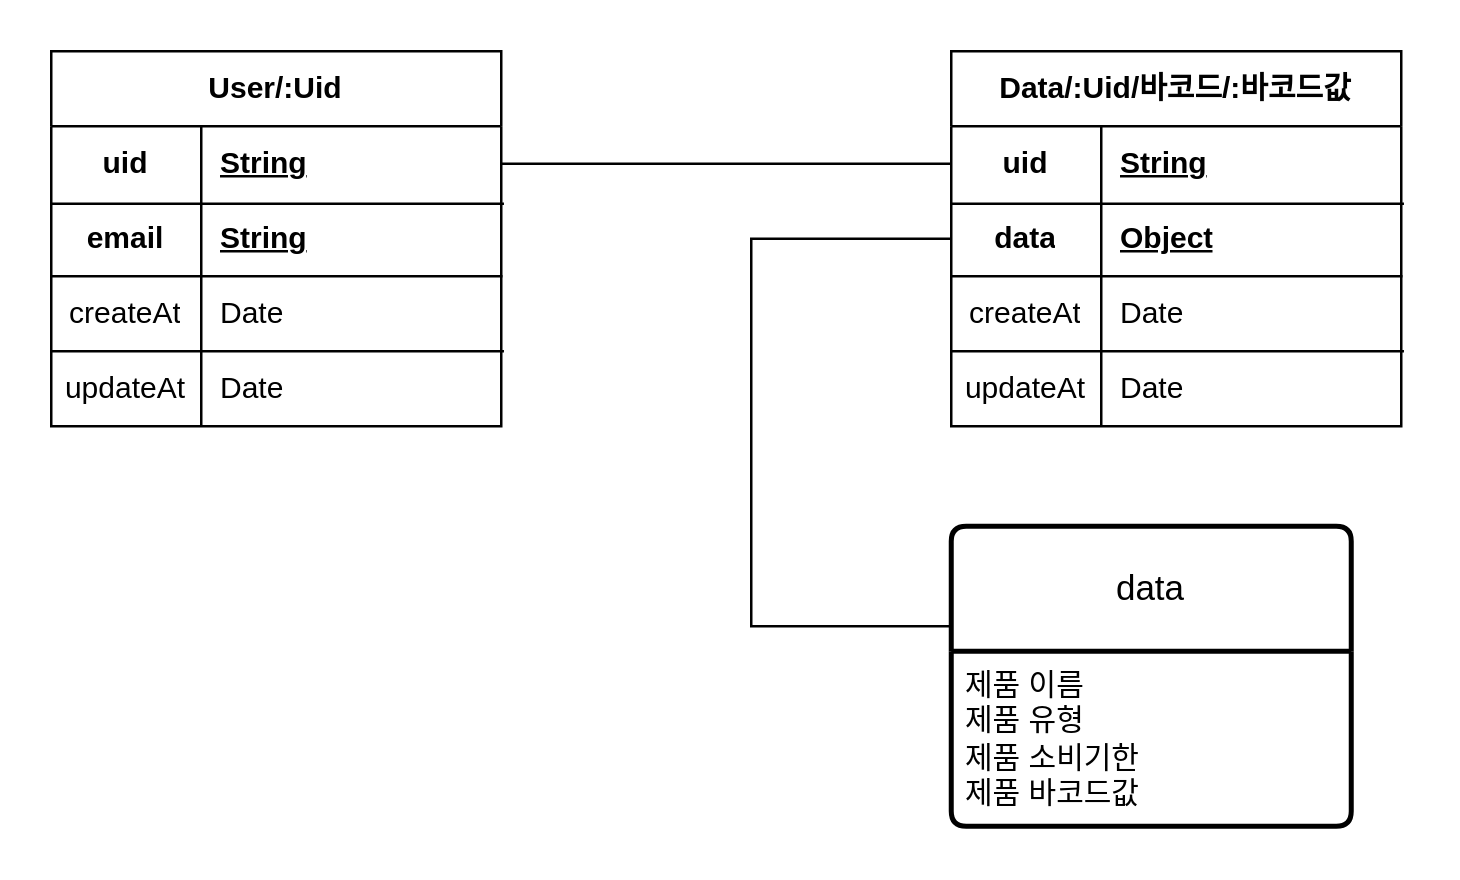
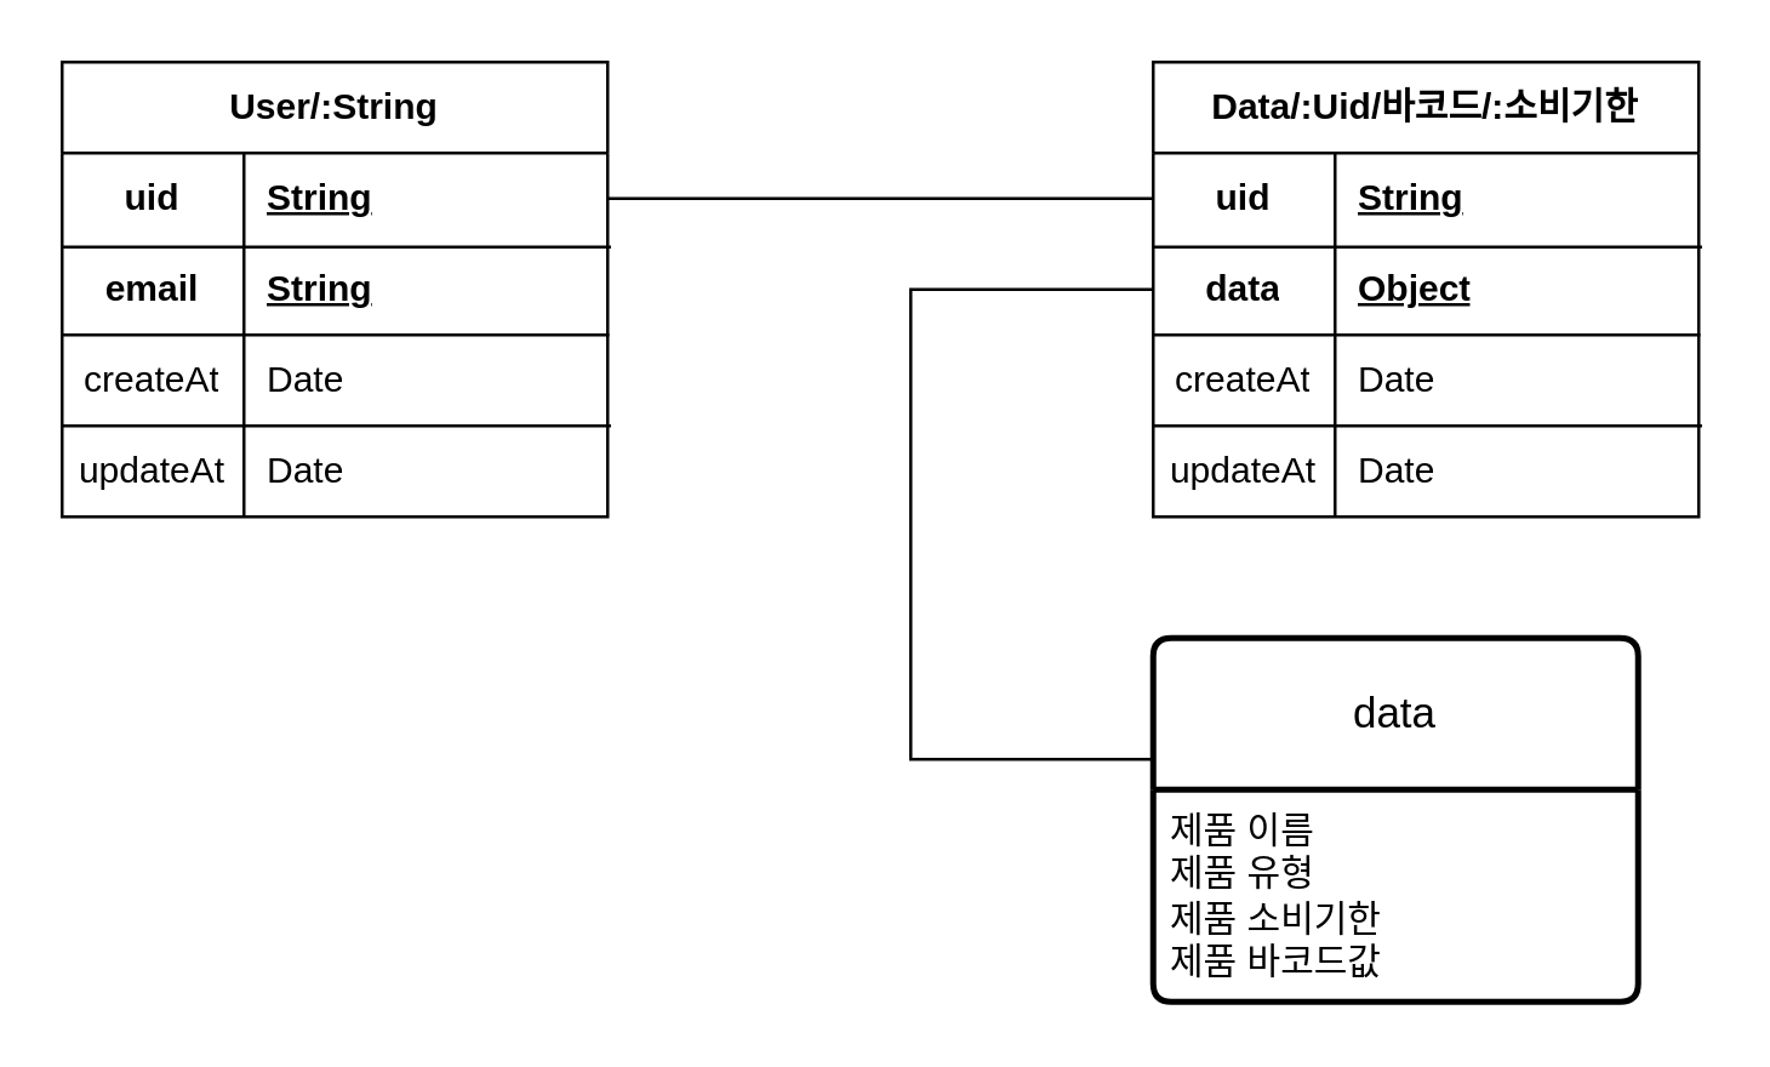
  <mxCell id="0" />
  <mxCell id="1" parent="0" />
- <mxCell id="2" value="User/:Uid" style="shape=table;startSize=30;container=1;collapsible=1;childLayout=tableLayout;fixedRows=1;rowLines=0;fontStyle=1;align=center;resizeLast=1;html=1;whiteSpace=wrap;" vertex="1" parent="1"><mxGeometry x="20" y="20" width="180" height="150" as="geometry" /></mxCell>
+ <mxCell id="2" value="User/:String" style="shape=table;startSize=30;container=1;collapsible=1;childLayout=tableLayout;fixedRows=1;rowLines=0;fontStyle=1;align=center;resizeLast=1;html=1;whiteSpace=wrap;" vertex="1" parent="1"><mxGeometry x="20" y="20" width="180" height="150" as="geometry" /></mxCell>
  <mxCell id="3" value="" style="shape=tableRow;horizontal=0;startSize=0;swimlaneHead=0;swimlaneBody=0;fillColor=none;collapsible=0;dropTarget=0;points=[[0,0.5],[1,0.5]];portConstraint=eastwest;top=0;left=0;right=0;bottom=0;html=1;" vertex="1" parent="2"><mxGeometry y="30" width="180" height="30" as="geometry" /></mxCell>
  <mxCell id="4" value="uid" style="shape=partialRectangle;connectable=0;fillColor=none;top=0;left=0;bottom=0;right=0;fontStyle=1;overflow=hidden;html=1;whiteSpace=wrap;" vertex="1" parent="3"><mxGeometry width="60" height="30" as="geometry"><mxRectangle width="60" height="30" as="alternateBounds" /></mxGeometry></mxCell>
  <mxCell id="5" value="String" style="shape=partialRectangle;connectable=0;fillColor=none;top=0;left=0;bottom=0;right=0;align=left;spacingLeft=6;fontStyle=5;overflow=hidden;html=1;whiteSpace=wrap;" vertex="1" parent="3"><mxGeometry x="60" width="120" height="30" as="geometry"><mxRectangle width="120" height="30" as="alternateBounds" /></mxGeometry></mxCell>
  <mxCell id="6" value="" style="shape=tableRow;horizontal=0;startSize=0;swimlaneHead=0;swimlaneBody=0;fillColor=none;collapsible=0;dropTarget=0;points=[[0,0.5],[1,0.5]];portConstraint=eastwest;top=0;left=0;right=0;bottom=1;html=1;" vertex="1" parent="2"><mxGeometry y="60" width="180" height="30" as="geometry" /></mxCell>
  <mxCell id="7" value="email" style="shape=partialRectangle;connectable=0;fillColor=none;top=0;left=0;bottom=0;right=0;fontStyle=1;overflow=hidden;html=1;whiteSpace=wrap;" vertex="1" parent="6"><mxGeometry width="60" height="30" as="geometry"><mxRectangle width="60" height="30" as="alternateBounds" /></mxGeometry></mxCell>
  <mxCell id="8" value="String" style="shape=partialRectangle;connectable=0;fillColor=none;top=0;left=0;bottom=0;right=0;align=left;spacingLeft=6;fontStyle=5;overflow=hidden;html=1;whiteSpace=wrap;" vertex="1" parent="6"><mxGeometry x="60" width="120" height="30" as="geometry"><mxRectangle width="120" height="30" as="alternateBounds" /></mxGeometry></mxCell>
  <mxCell id="9" value="" style="shape=tableRow;horizontal=0;startSize=0;swimlaneHead=0;swimlaneBody=0;fillColor=none;collapsible=0;dropTarget=0;points=[[0,0.5],[1,0.5]];portConstraint=eastwest;top=0;left=0;right=0;bottom=0;html=1;" vertex="1" parent="2"><mxGeometry y="90" width="180" height="30" as="geometry" /></mxCell>
  <mxCell id="10" value="createAt" style="shape=partialRectangle;connectable=0;fillColor=none;top=0;left=0;bottom=0;right=0;editable=1;overflow=hidden;html=1;whiteSpace=wrap;" vertex="1" parent="9"><mxGeometry width="60" height="30" as="geometry"><mxRectangle width="60" height="30" as="alternateBounds" /></mxGeometry></mxCell>
  <mxCell id="11" value="Date" style="shape=partialRectangle;connectable=0;fillColor=none;top=0;left=0;bottom=0;right=0;align=left;spacingLeft=6;overflow=hidden;html=1;whiteSpace=wrap;" vertex="1" parent="9"><mxGeometry x="60" width="120" height="30" as="geometry"><mxRectangle width="120" height="30" as="alternateBounds" /></mxGeometry></mxCell>
  <mxCell id="12" value="" style="shape=tableRow;horizontal=0;startSize=0;swimlaneHead=0;swimlaneBody=0;fillColor=none;collapsible=0;dropTarget=0;points=[[0,0.5],[1,0.5]];portConstraint=eastwest;top=0;left=0;right=0;bottom=0;html=1;" vertex="1" parent="2"><mxGeometry y="120" width="180" height="30" as="geometry" /></mxCell>
  <mxCell id="13" value="updateAt" style="shape=partialRectangle;connectable=0;fillColor=none;top=0;left=0;bottom=0;right=0;editable=1;overflow=hidden;html=1;whiteSpace=wrap;" vertex="1" parent="12"><mxGeometry width="60" height="30" as="geometry"><mxRectangle width="60" height="30" as="alternateBounds" /></mxGeometry></mxCell>
  <mxCell id="14" value="Date" style="shape=partialRectangle;connectable=0;fillColor=none;top=0;left=0;bottom=0;right=0;align=left;spacingLeft=6;overflow=hidden;html=1;whiteSpace=wrap;" vertex="1" parent="12"><mxGeometry x="60" width="120" height="30" as="geometry"><mxRectangle width="120" height="30" as="alternateBounds" /></mxGeometry></mxCell>
  <mxCell id="15" value="" style="endArrow=none;html=1;rounded=0;entryX=1.006;entryY=0;entryDx=0;entryDy=0;entryPerimeter=0;" edge="1" parent="1"><mxGeometry relative="1" as="geometry"><mxPoint x="20" y="81" as="sourcePoint" /><mxPoint x="201.08" y="81" as="targetPoint" /></mxGeometry></mxCell>
  <mxCell id="16" value="" style="endArrow=none;html=1;rounded=0;entryX=1.006;entryY=0;entryDx=0;entryDy=0;entryPerimeter=0;" edge="1" parent="1"><mxGeometry relative="1" as="geometry"><mxPoint x="20" y="140" as="sourcePoint" /><mxPoint x="201.08" y="140" as="targetPoint" /></mxGeometry></mxCell>
- <mxCell id="17" value="Data/:Uid/바코드/:바코드값" style="shape=table;startSize=30;container=1;collapsible=1;childLayout=tableLayout;fixedRows=1;rowLines=0;fontStyle=1;align=center;resizeLast=1;html=1;whiteSpace=wrap;" vertex="1" parent="1"><mxGeometry x="380" y="20" width="180" height="150" as="geometry" /></mxCell>
+ <mxCell id="17" value="Data/:Uid/바코드/:소비기한" style="shape=table;startSize=30;container=1;collapsible=1;childLayout=tableLayout;fixedRows=1;rowLines=0;fontStyle=1;align=center;resizeLast=1;html=1;whiteSpace=wrap;" vertex="1" parent="1"><mxGeometry x="380" y="20" width="180" height="150" as="geometry" /></mxCell>
  <mxCell id="18" value="" style="shape=tableRow;horizontal=0;startSize=0;swimlaneHead=0;swimlaneBody=0;fillColor=none;collapsible=0;dropTarget=0;points=[[0,0.5],[1,0.5]];portConstraint=eastwest;top=0;left=0;right=0;bottom=0;html=1;" vertex="1" parent="17"><mxGeometry y="30" width="180" height="30" as="geometry" /></mxCell>
  <mxCell id="19" value="uid" style="shape=partialRectangle;connectable=0;fillColor=none;top=0;left=0;bottom=0;right=0;fontStyle=1;overflow=hidden;html=1;whiteSpace=wrap;" vertex="1" parent="18"><mxGeometry width="60" height="30" as="geometry"><mxRectangle width="60" height="30" as="alternateBounds" /></mxGeometry></mxCell>
  <mxCell id="20" value="String" style="shape=partialRectangle;connectable=0;fillColor=none;top=0;left=0;bottom=0;right=0;align=left;spacingLeft=6;fontStyle=5;overflow=hidden;html=1;whiteSpace=wrap;" vertex="1" parent="18"><mxGeometry x="60" width="120" height="30" as="geometry"><mxRectangle width="120" height="30" as="alternateBounds" /></mxGeometry></mxCell>
  <mxCell id="21" value="" style="shape=tableRow;horizontal=0;startSize=0;swimlaneHead=0;swimlaneBody=0;fillColor=none;collapsible=0;dropTarget=0;points=[[0,0.5],[1,0.5]];portConstraint=eastwest;top=0;left=0;right=0;bottom=1;html=1;" vertex="1" parent="17"><mxGeometry y="60" width="180" height="30" as="geometry" /></mxCell>
  <mxCell id="22" value="data" style="shape=partialRectangle;connectable=0;fillColor=none;top=0;left=0;bottom=0;right=0;fontStyle=1;overflow=hidden;html=1;whiteSpace=wrap;" vertex="1" parent="21"><mxGeometry width="60" height="30" as="geometry"><mxRectangle width="60" height="30" as="alternateBounds" /></mxGeometry></mxCell>
  <mxCell id="23" value="Object" style="shape=partialRectangle;connectable=0;fillColor=none;top=0;left=0;bottom=0;right=0;align=left;spacingLeft=6;fontStyle=5;overflow=hidden;html=1;whiteSpace=wrap;" vertex="1" parent="21"><mxGeometry x="60" width="120" height="30" as="geometry"><mxRectangle width="120" height="30" as="alternateBounds" /></mxGeometry></mxCell>
  <mxCell id="24" value="" style="shape=tableRow;horizontal=0;startSize=0;swimlaneHead=0;swimlaneBody=0;fillColor=none;collapsible=0;dropTarget=0;points=[[0,0.5],[1,0.5]];portConstraint=eastwest;top=0;left=0;right=0;bottom=0;html=1;" vertex="1" parent="17"><mxGeometry y="90" width="180" height="30" as="geometry" /></mxCell>
  <mxCell id="25" value="createAt" style="shape=partialRectangle;connectable=0;fillColor=none;top=0;left=0;bottom=0;right=0;editable=1;overflow=hidden;html=1;whiteSpace=wrap;" vertex="1" parent="24"><mxGeometry width="60" height="30" as="geometry"><mxRectangle width="60" height="30" as="alternateBounds" /></mxGeometry></mxCell>
  <mxCell id="26" value="Date" style="shape=partialRectangle;connectable=0;fillColor=none;top=0;left=0;bottom=0;right=0;align=left;spacingLeft=6;overflow=hidden;html=1;whiteSpace=wrap;" vertex="1" parent="24"><mxGeometry x="60" width="120" height="30" as="geometry"><mxRectangle width="120" height="30" as="alternateBounds" /></mxGeometry></mxCell>
  <mxCell id="27" value="" style="shape=tableRow;horizontal=0;startSize=0;swimlaneHead=0;swimlaneBody=0;fillColor=none;collapsible=0;dropTarget=0;points=[[0,0.5],[1,0.5]];portConstraint=eastwest;top=0;left=0;right=0;bottom=0;html=1;" vertex="1" parent="17"><mxGeometry y="120" width="180" height="30" as="geometry" /></mxCell>
  <mxCell id="28" value="updateAt" style="shape=partialRectangle;connectable=0;fillColor=none;top=0;left=0;bottom=0;right=0;editable=1;overflow=hidden;html=1;whiteSpace=wrap;" vertex="1" parent="27"><mxGeometry width="60" height="30" as="geometry"><mxRectangle width="60" height="30" as="alternateBounds" /></mxGeometry></mxCell>
  <mxCell id="29" value="Date" style="shape=partialRectangle;connectable=0;fillColor=none;top=0;left=0;bottom=0;right=0;align=left;spacingLeft=6;overflow=hidden;html=1;whiteSpace=wrap;" vertex="1" parent="27"><mxGeometry x="60" width="120" height="30" as="geometry"><mxRectangle width="120" height="30" as="alternateBounds" /></mxGeometry></mxCell>
  <mxCell id="30" value="" style="endArrow=none;html=1;rounded=0;entryX=1.006;entryY=0;entryDx=0;entryDy=0;entryPerimeter=0;" edge="1" parent="1"><mxGeometry relative="1" as="geometry"><mxPoint x="380" y="81" as="sourcePoint" /><mxPoint x="561.08" y="81" as="targetPoint" /></mxGeometry></mxCell>
  <mxCell id="31" value="" style="endArrow=none;html=1;rounded=0;entryX=1.006;entryY=0;entryDx=0;entryDy=0;entryPerimeter=0;" edge="1" parent="1"><mxGeometry relative="1" as="geometry"><mxPoint x="380" y="140" as="sourcePoint" /><mxPoint x="561.08" y="140" as="targetPoint" /></mxGeometry></mxCell>
  <mxCell id="32" value="" style="endArrow=none;html=1;rounded=0;exitX=1;exitY=0.5;exitDx=0;exitDy=0;entryX=0;entryY=0.5;entryDx=0;entryDy=0;" edge="1" parent="1" source="3" target="18"><mxGeometry relative="1" as="geometry"><mxPoint x="270" y="90" as="sourcePoint" /><mxPoint x="430" y="90" as="targetPoint" /></mxGeometry></mxCell>
  <mxCell id="33" value="" style="endArrow=none;html=1;rounded=0;entryX=0;entryY=0.5;entryDx=0;entryDy=0;" edge="1" parent="1" target="21"><mxGeometry relative="1" as="geometry"><mxPoint x="380" y="250" as="sourcePoint" /><mxPoint x="390" y="75" as="targetPoint" /><Array as="points"><mxPoint x="300" y="250" /><mxPoint x="300" y="95" /></Array></mxGeometry></mxCell>
  <mxCell id="34" value="data" style="swimlane;childLayout=stackLayout;horizontal=1;startSize=50;horizontalStack=0;rounded=1;fontSize=14;fontStyle=0;strokeWidth=2;resizeParent=0;resizeLast=1;shadow=0;dashed=0;align=center;arcSize=4;whiteSpace=wrap;html=1;" vertex="1" parent="1"><mxGeometry x="380" y="210" width="160" height="120" as="geometry" /></mxCell>
  <mxCell id="35" value="제품 이름&lt;div&gt;제품 유형&lt;/div&gt;&lt;div&gt;제품 소비기한&lt;/div&gt;&lt;div&gt;제품 바코드값&lt;/div&gt;&lt;div&gt;&lt;br&gt;&lt;/div&gt;" style="align=left;strokeColor=none;fillColor=none;spacingLeft=4;fontSize=12;verticalAlign=top;resizable=0;rotatable=0;part=1;html=1;" vertex="1" parent="34"><mxGeometry y="50" width="160" height="70" as="geometry" /></mxCell>
